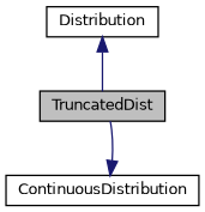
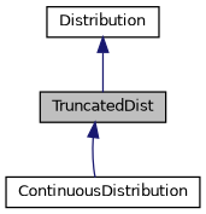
  digraph {
    node [color=black fontname=Helvetica fontsize=10 shape=record]
    edge [color=midnightblue dir=back fontname=Helvetica fontsize=10 labelfontname=Helvetica labelfontsize=10 style=solid]
    n1 [fillcolor=grey75 fontcolor=black height=0.2 label=TruncatedDist style=filled width=0.4]
    n2 [height=0.2 label=ContinuousDistribution width=0.4]
    n3 [height=0.2 label=Distribution width=0.4]
-   n2 -> n1
+   n1 -> n2
    n3 -> n1
  }
